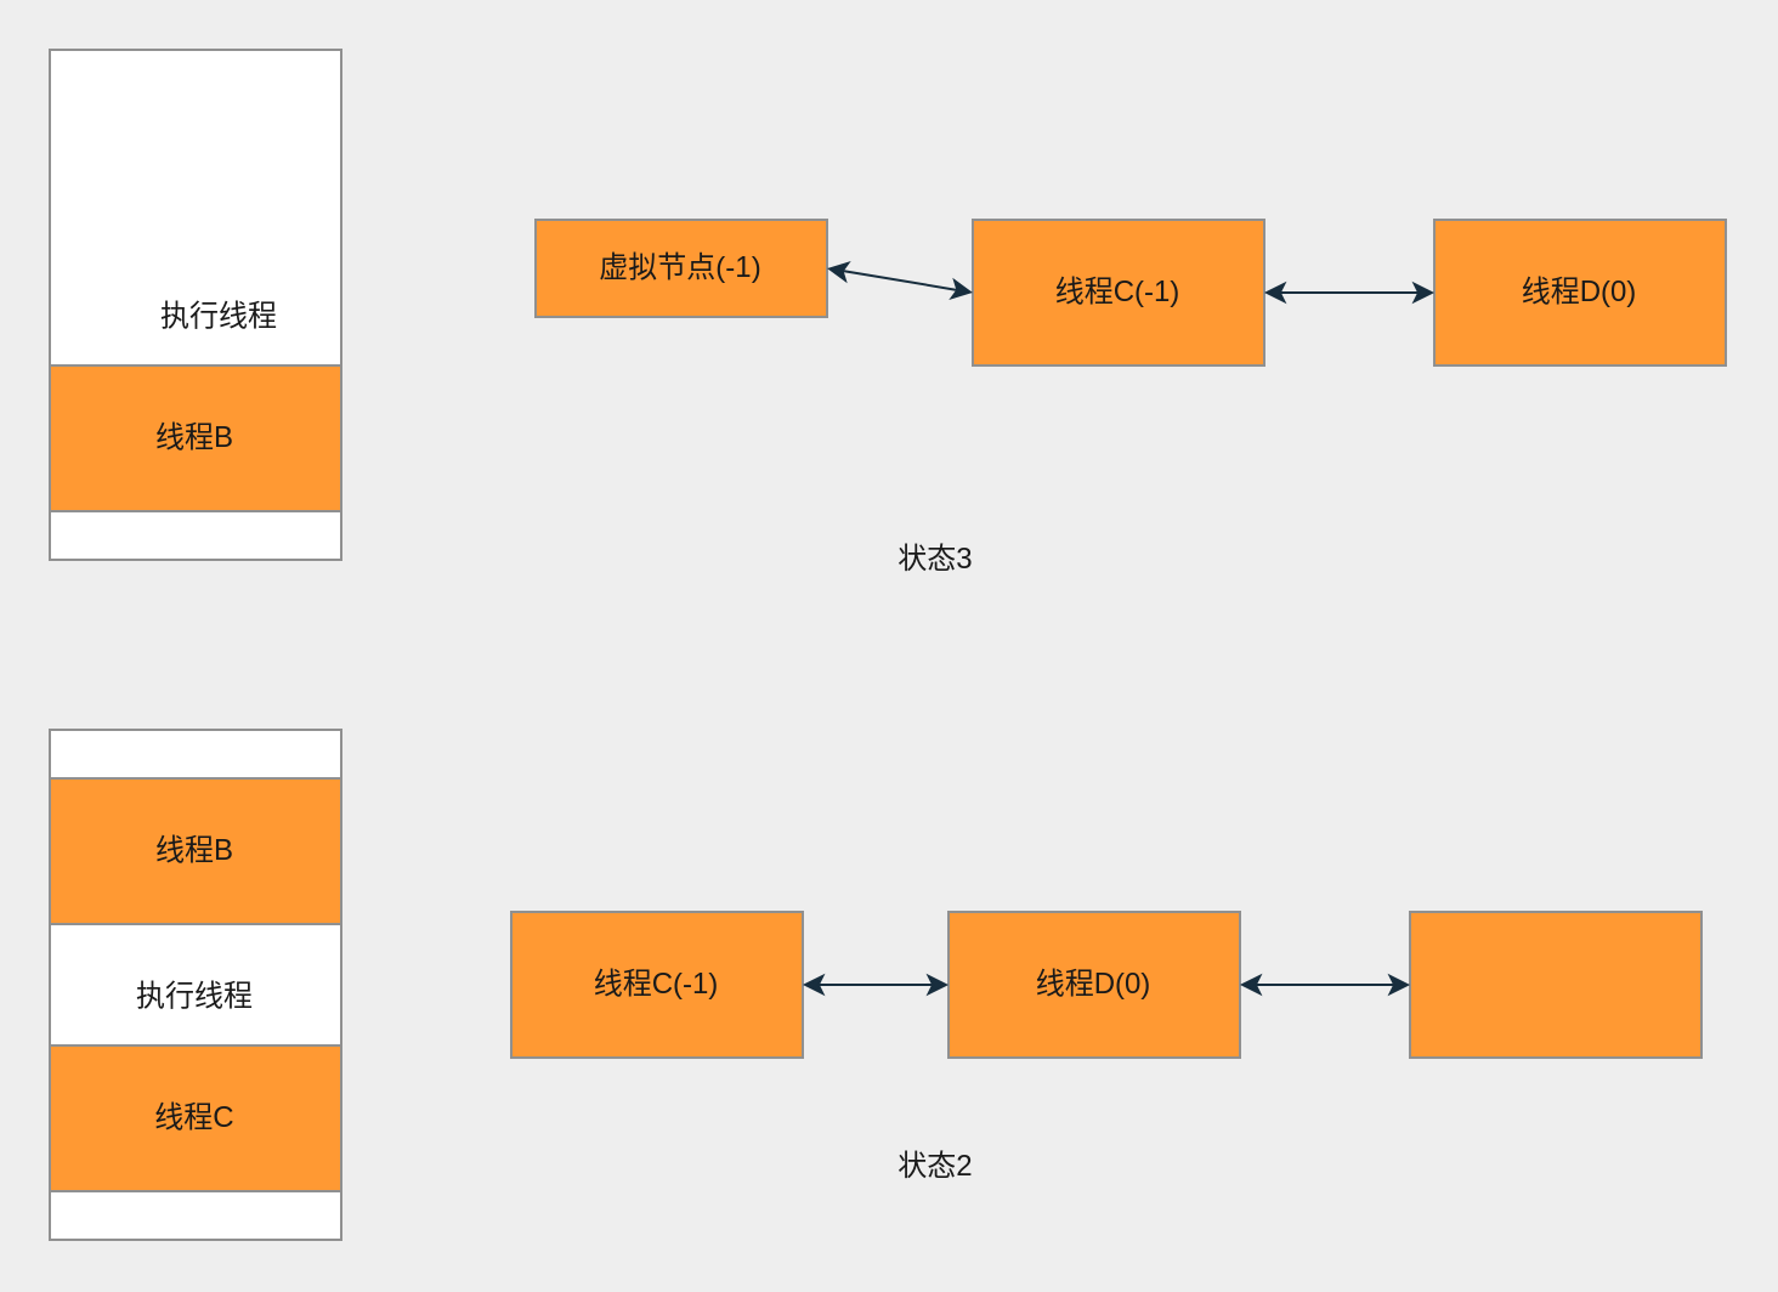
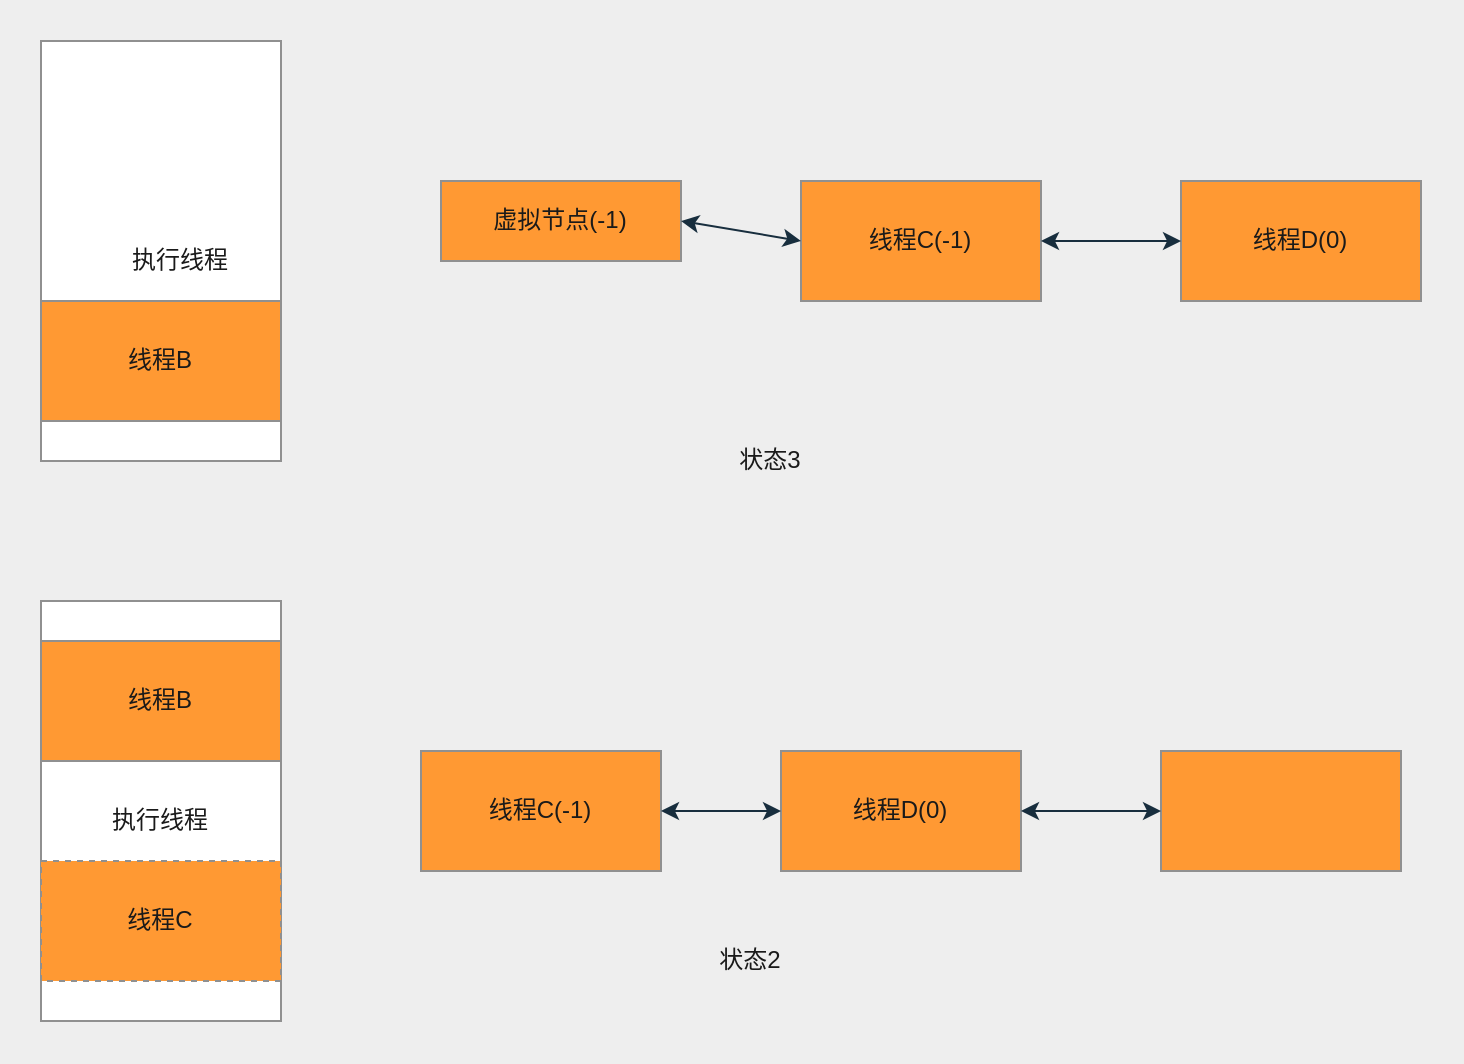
  <mxCell id="0" />
  <mxCell id="1" parent="0" />
  <mxCell id="2" value="" style="rounded=0;whiteSpace=wrap;html=1;sketch=0;strokeColor=#909090;fontColor=#1A1A1A;fillColor=#FFFFFF;" vertex="1" parent="1"><mxGeometry x="20" y="20" width="120" height="210" as="geometry" /></mxCell>
  <mxCell id="3" value="线程B" style="rounded=0;whiteSpace=wrap;html=1;sketch=0;strokeColor=#909090;fillColor=#FF9933;fontColor=#1A1A1A;" vertex="1" parent="1"><mxGeometry x="20" y="150" width="120" height="60" as="geometry" /></mxCell>
  <mxCell id="4" value="虚拟节点(-1)" style="rounded=0;whiteSpace=wrap;html=1;sketch=0;strokeColor=#909090;fillColor=#FF9933;fontColor=#1A1A1A;" vertex="1" parent="1"><mxGeometry x="220" y="90" width="120" height="40" as="geometry" /></mxCell>
  <mxCell id="5" value="线程C(-1)" style="rounded=0;whiteSpace=wrap;html=1;sketch=0;strokeColor=#909090;fillColor=#FF9933;fontColor=#1A1A1A;" vertex="1" parent="1"><mxGeometry x="400" y="90" width="120" height="60" as="geometry" /></mxCell>
  <mxCell id="6" value="线程D(0)" style="rounded=0;whiteSpace=wrap;html=1;sketch=0;strokeColor=#909090;fillColor=#FF9933;fontColor=#1A1A1A;" vertex="1" parent="1"><mxGeometry x="590" y="90" width="120" height="60" as="geometry" /></mxCell>
  <mxCell id="7" value="" style="endArrow=classic;startArrow=classic;html=1;strokeColor=#182E3E;fontColor=#1A1A1A;exitX=1;exitY=0.5;exitDx=0;exitDy=0;entryX=0;entryY=0.5;entryDx=0;entryDy=0;" edge="1" parent="1" source="4" target="5"><mxGeometry width="50" height="50" relative="1" as="geometry"><mxPoint x="370" y="270" as="sourcePoint" /><mxPoint x="420" y="220" as="targetPoint" /></mxGeometry></mxCell>
  <mxCell id="8" value="" style="endArrow=classic;startArrow=classic;html=1;strokeColor=#182E3E;fontColor=#1A1A1A;exitX=1;exitY=0.5;exitDx=0;exitDy=0;entryX=0;entryY=0.5;entryDx=0;entryDy=0;" edge="1" parent="1" source="5" target="6"><mxGeometry width="50" height="50" relative="1" as="geometry"><mxPoint x="550" y="260" as="sourcePoint" /><mxPoint x="600" y="210" as="targetPoint" /></mxGeometry></mxCell>
  <mxCell id="9" value="状态3" style="text;html=1;strokeColor=none;fillColor=none;align=center;verticalAlign=middle;whiteSpace=wrap;rounded=0;sketch=0;fontColor=#1A1A1A;" vertex="1" parent="1"><mxGeometry x="320" y="220" width="130" height="20" as="geometry" /></mxCell>
  <mxCell id="10" value="执行线程" style="text;html=1;strokeColor=none;fillColor=none;align=center;verticalAlign=middle;whiteSpace=wrap;rounded=0;sketch=0;fontColor=#1A1A1A;" vertex="1" parent="1"><mxGeometry x="60" y="120" width="60" height="20" as="geometry" /></mxCell>
  <mxCell id="11" value="" style="rounded=0;whiteSpace=wrap;html=1;sketch=0;strokeColor=#909090;fontColor=#1A1A1A;fillColor=#FFFFFF;" vertex="1" parent="1"><mxGeometry x="20" y="300" width="120" height="210" as="geometry" /></mxCell>
  <mxCell id="12" value="线程B" style="rounded=0;whiteSpace=wrap;html=1;sketch=0;strokeColor=#909090;fontColor=#1A1A1A;fillColor=#FF9933;" vertex="1" parent="1"><mxGeometry x="20" y="320" width="120" height="60" as="geometry" /></mxCell>
- <mxCell id="13" value="线程C" style="rounded=0;whiteSpace=wrap;html=1;sketch=0;strokeColor=#909090;fillColor=#FF9933;fontColor=#1A1A1A;" vertex="1" parent="1"><mxGeometry x="20" y="430" width="120" height="60" as="geometry" /></mxCell>
+ <mxCell id="13" value="线程C" style="rounded=0;whiteSpace=wrap;html=1;sketch=0;strokeColor=#909090;fillColor=#FF9933;fontColor=#1A1A1A;dashed=1;" vertex="1" parent="1"><mxGeometry x="20" y="430" width="120" height="60" as="geometry" /></mxCell>
  <mxCell id="14" value="执行线程" style="text;html=1;strokeColor=none;fillColor=none;align=center;verticalAlign=middle;whiteSpace=wrap;rounded=0;sketch=0;fontColor=#1A1A1A;" vertex="1" parent="1"><mxGeometry x="50" y="400" width="60" height="20" as="geometry" /></mxCell>
  <mxCell id="15" value="线程C(-1)" style="rounded=0;whiteSpace=wrap;html=1;sketch=0;strokeColor=#909090;fillColor=#FF9933;fontColor=#1A1A1A;" vertex="1" parent="1"><mxGeometry x="210" y="375" width="120" height="60" as="geometry" /></mxCell>
  <mxCell id="16" value="线程D(0)" style="rounded=0;whiteSpace=wrap;html=1;sketch=0;strokeColor=#909090;fillColor=#FF9933;fontColor=#1A1A1A;" vertex="1" parent="1"><mxGeometry x="390" y="375" width="120" height="60" as="geometry" /></mxCell>
  <mxCell id="17" value="" style="endArrow=classic;startArrow=classic;html=1;strokeColor=#182E3E;fontColor=#1A1A1A;exitX=1;exitY=0.5;exitDx=0;exitDy=0;entryX=0;entryY=0.5;entryDx=0;entryDy=0;" edge="1" parent="1" source="15" target="16"><mxGeometry width="50" height="50" relative="1" as="geometry"><mxPoint x="380" y="380" as="sourcePoint" /><mxPoint x="430" y="330" as="targetPoint" /></mxGeometry></mxCell>
  <mxCell id="18" value="" style="rounded=0;whiteSpace=wrap;html=1;sketch=0;strokeColor=#909090;fillColor=#FF9933;fontColor=#1A1A1A;" vertex="1" parent="1"><mxGeometry x="580" y="375" width="120" height="60" as="geometry" /></mxCell>
  <mxCell id="19" value="" style="endArrow=classic;startArrow=classic;html=1;strokeColor=#182E3E;fontColor=#1A1A1A;exitX=1;exitY=0.5;exitDx=0;exitDy=0;entryX=0;entryY=0.5;entryDx=0;entryDy=0;" edge="1" parent="1" source="16" target="18"><mxGeometry width="50" height="50" relative="1" as="geometry"><mxPoint x="560" y="520" as="sourcePoint" /><mxPoint x="610" y="470" as="targetPoint" /></mxGeometry></mxCell>
- <mxCell id="20" value="状态2" style="text;html=1;strokeColor=none;fillColor=none;align=center;verticalAlign=middle;whiteSpace=wrap;rounded=0;sketch=0;fontColor=#1A1A1A;" vertex="1" parent="1"><mxGeometry x="320" y="470" width="130" height="20" as="geometry" /></mxCell>
+ <mxCell id="20" value="状态2" style="text;html=1;strokeColor=none;fillColor=none;align=center;verticalAlign=middle;whiteSpace=wrap;rounded=0;sketch=0;fontColor=#1A1A1A;" vertex="1" parent="1"><mxGeometry x="310" y="470" width="130" height="20" as="geometry" /></mxCell>
